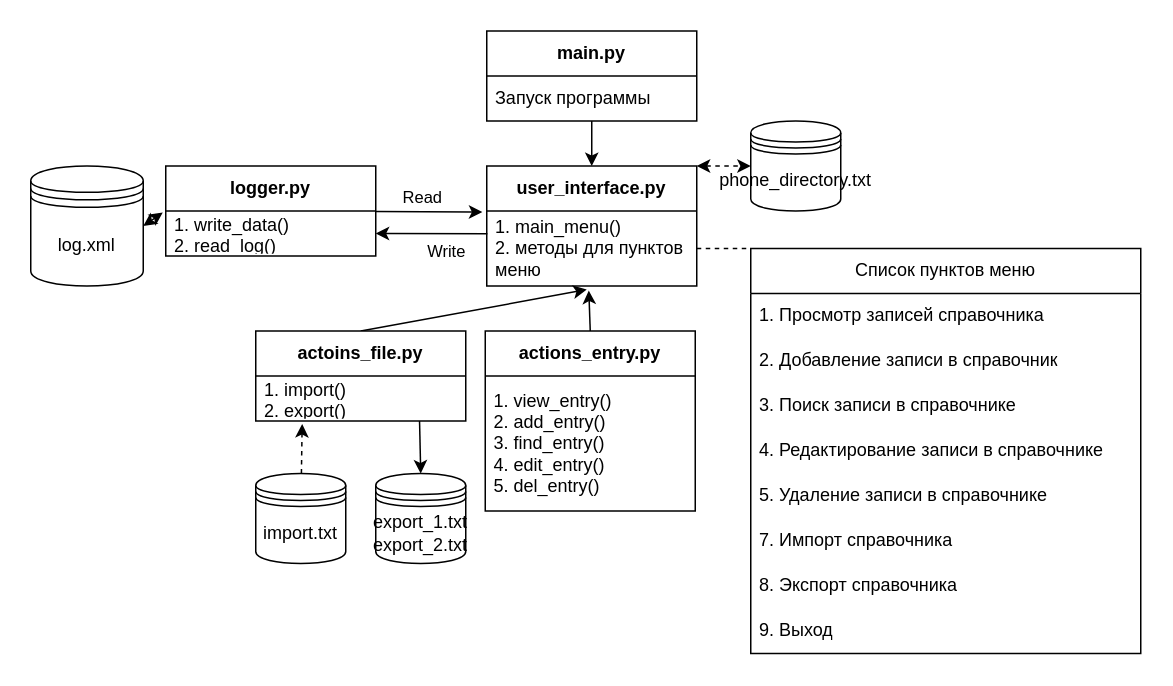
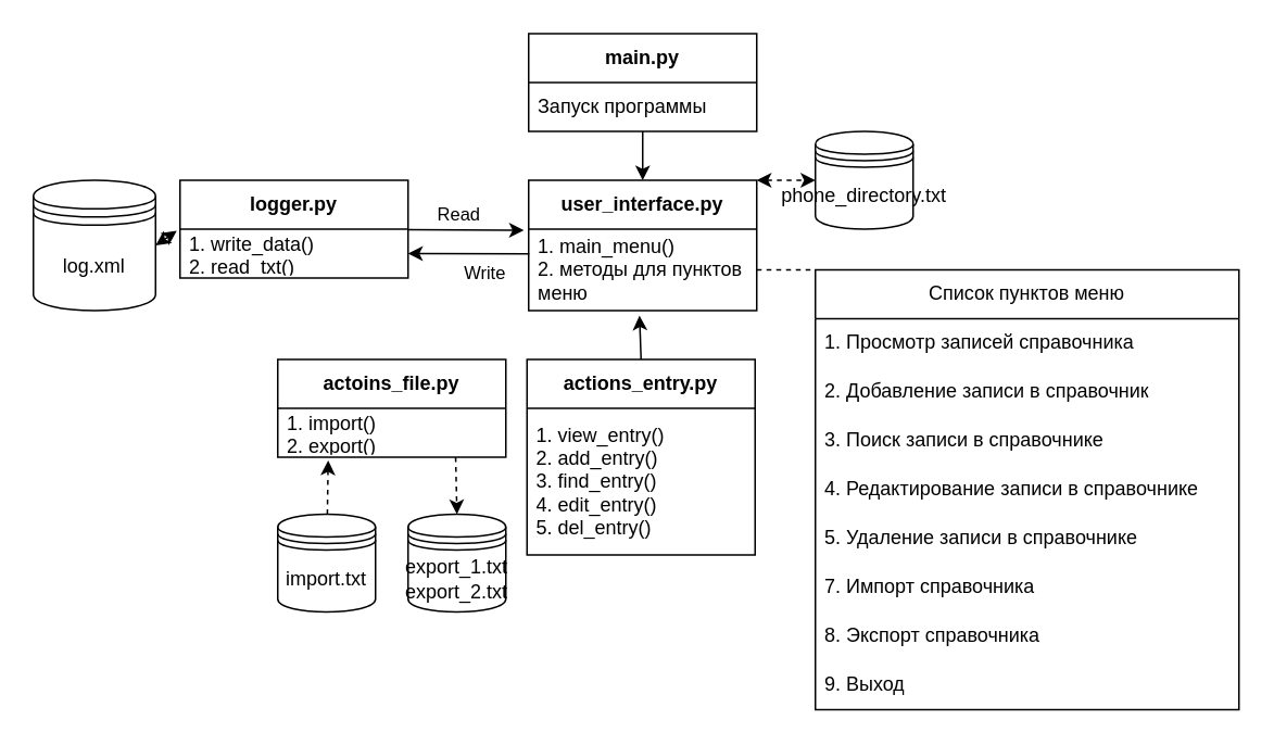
  <mxCell id="0" />
  <mxCell id="1" parent="0" />
  <mxCell id="2" value="" style="edgeStyle=none;html=1;" edge="1" parent="1" source="3" target="6"><mxGeometry relative="1" as="geometry" /></mxCell>
  <mxCell id="3" value="&lt;span style=&quot;font-weight: 700;&quot;&gt;main.py&lt;/span&gt;" style="swimlane;fontStyle=0;childLayout=stackLayout;horizontal=1;startSize=30;horizontalStack=0;resizeParent=1;resizeParentMax=0;resizeLast=0;collapsible=1;marginBottom=0;whiteSpace=wrap;html=1;" vertex="1" parent="1"><mxGeometry x="324" y="20" width="140" height="60" as="geometry" /></mxCell>
  <mxCell id="4" value="Запуск программы" style="text;strokeColor=none;fillColor=none;align=left;verticalAlign=middle;spacingLeft=4;spacingRight=4;overflow=hidden;points=[[0,0.5],[1,0.5]];portConstraint=eastwest;rotatable=0;whiteSpace=wrap;html=1;" vertex="1" parent="3"><mxGeometry y="30" width="140" height="30" as="geometry" /></mxCell>
  <mxCell id="5" style="edgeStyle=none;html=1;exitX=1;exitY=0;exitDx=0;exitDy=0;entryX=0;entryY=0.5;entryDx=0;entryDy=0;dashed=1;startArrow=classic;startFill=1;endArrow=classic;endFill=1;" edge="1" parent="1" source="6" target="31"><mxGeometry relative="1" as="geometry" /></mxCell>
  <mxCell id="6" value="&lt;span style=&quot;font-weight: 700;&quot;&gt;user_interface.py&lt;/span&gt;" style="swimlane;fontStyle=0;childLayout=stackLayout;horizontal=1;startSize=30;horizontalStack=0;resizeParent=1;resizeParentMax=0;resizeLast=0;collapsible=1;marginBottom=0;whiteSpace=wrap;html=1;" vertex="1" parent="1"><mxGeometry x="324" y="110" width="140" height="80" as="geometry" /></mxCell>
  <mxCell id="7" value="1. main_menu()&lt;br&gt;2. методы для пунктов меню" style="text;strokeColor=none;fillColor=none;align=left;verticalAlign=middle;spacingLeft=4;spacingRight=4;overflow=hidden;points=[[0,0.5],[1,0.5]];portConstraint=eastwest;rotatable=0;whiteSpace=wrap;html=1;" vertex="1" parent="6"><mxGeometry y="30" width="140" height="50" as="geometry" /></mxCell>
  <mxCell id="8" style="edgeStyle=none;html=1;entryX=-0.021;entryY=0.014;entryDx=0;entryDy=0;entryPerimeter=0;startArrow=none;startFill=0;" edge="1" parent="1" source="10" target="7"><mxGeometry relative="1" as="geometry" /></mxCell>
  <mxCell id="9" value="Read" style="edgeLabel;html=1;align=center;verticalAlign=middle;resizable=0;points=[];" vertex="1" connectable="0" parent="8"><mxGeometry x="-0.546" y="1" relative="1" as="geometry"><mxPoint x="14" y="-9" as="offset" /></mxGeometry></mxCell>
  <mxCell id="10" value="&lt;span style=&quot;font-weight: 700;&quot;&gt;logger.py&lt;/span&gt;" style="swimlane;fontStyle=0;childLayout=stackLayout;horizontal=1;startSize=30;horizontalStack=0;resizeParent=1;resizeParentMax=0;resizeLast=0;collapsible=1;marginBottom=0;whiteSpace=wrap;html=1;" vertex="1" parent="1"><mxGeometry x="110" y="110" width="140" height="60" as="geometry" /></mxCell>
- <mxCell id="11" value="1. write_data()&lt;br&gt;2. read_log()" style="text;strokeColor=none;fillColor=none;align=left;verticalAlign=middle;spacingLeft=4;spacingRight=4;overflow=hidden;points=[[0,0.5],[1,0.5]];portConstraint=eastwest;rotatable=0;whiteSpace=wrap;html=1;" vertex="1" parent="10"><mxGeometry y="30" width="140" height="30" as="geometry" /></mxCell>
+ <mxCell id="11" value="1. write_data()&lt;br&gt;2. read_txt()" style="text;strokeColor=none;fillColor=none;align=left;verticalAlign=middle;spacingLeft=4;spacingRight=4;overflow=hidden;points=[[0,0.5],[1,0.5]];portConstraint=eastwest;rotatable=0;whiteSpace=wrap;html=1;" vertex="1" parent="10"><mxGeometry y="30" width="140" height="30" as="geometry" /></mxCell>
  <mxCell id="12" style="edgeStyle=none;html=1;exitX=0.5;exitY=0;exitDx=0;exitDy=0;entryX=0.486;entryY=1.061;entryDx=0;entryDy=0;entryPerimeter=0;startArrow=none;startFill=0;" edge="1" parent="1" source="13" target="7"><mxGeometry relative="1" as="geometry" /></mxCell>
  <mxCell id="13" value="&lt;span style=&quot;font-weight: 700;&quot;&gt;actions_entry.py&lt;/span&gt;" style="swimlane;fontStyle=0;childLayout=stackLayout;horizontal=1;startSize=30;horizontalStack=0;resizeParent=1;resizeParentMax=0;resizeLast=0;collapsible=1;marginBottom=0;whiteSpace=wrap;html=1;" vertex="1" parent="1"><mxGeometry x="323" y="220" width="140" height="120" as="geometry" /></mxCell>
  <mxCell id="14" value="1. view_entry()&lt;br&gt;2. add_entry()&lt;br&gt;3. find_entry()&lt;br&gt;4. edit_entry()&lt;br&gt;5. del_entry()&lt;br&gt;" style="text;strokeColor=none;fillColor=none;align=left;verticalAlign=middle;spacingLeft=4;spacingRight=4;overflow=hidden;points=[[0,0.5],[1,0.5]];portConstraint=eastwest;rotatable=0;whiteSpace=wrap;html=1;" vertex="1" parent="13"><mxGeometry y="30" width="140" height="90" as="geometry" /></mxCell>
- <mxCell id="15" style="edgeStyle=none;html=1;exitX=0.5;exitY=0;exitDx=0;exitDy=0;entryX=0.476;entryY=1.048;entryDx=0;entryDy=0;entryPerimeter=0;startArrow=none;startFill=0;" edge="1" parent="1" source="17" target="7"><mxGeometry relative="1" as="geometry" /></mxCell>
- <mxCell id="16" style="edgeStyle=none;html=1;entryX=0.5;entryY=0;entryDx=0;entryDy=0;dashed=0;startArrow=none;startFill=0;endArrow=classic;endFill=1;exitX=0.78;exitY=1;exitDx=0;exitDy=0;exitPerimeter=0;" edge="1" parent="1" source="18" target="34"><mxGeometry relative="1" as="geometry" /></mxCell>
+ <mxCell id="16" style="edgeStyle=none;html=1;entryX=0.5;entryY=0;entryDx=0;entryDy=0;dashed=1;startArrow=none;startFill=0;endArrow=classic;endFill=1;exitX=0.78;exitY=1;exitDx=0;exitDy=0;exitPerimeter=0;" edge="1" parent="1" source="18" target="34"><mxGeometry relative="1" as="geometry" /></mxCell>
  <mxCell id="17" value="&lt;span style=&quot;font-weight: 700;&quot;&gt;actoins_file.py&lt;/span&gt;" style="swimlane;fontStyle=0;childLayout=stackLayout;horizontal=1;startSize=30;horizontalStack=0;resizeParent=1;resizeParentMax=0;resizeLast=0;collapsible=1;marginBottom=0;whiteSpace=wrap;html=1;" vertex="1" parent="1"><mxGeometry x="170" y="220" width="140" height="60" as="geometry" /></mxCell>
  <mxCell id="18" value="1. import()&lt;br&gt;2. export()" style="text;strokeColor=none;fillColor=none;align=left;verticalAlign=middle;spacingLeft=4;spacingRight=4;overflow=hidden;points=[[0,0.5],[1,0.5]];portConstraint=eastwest;rotatable=0;whiteSpace=wrap;html=1;" vertex="1" parent="17"><mxGeometry y="30" width="140" height="30" as="geometry" /></mxCell>
  <mxCell id="19" value="Список пунктов меню" style="swimlane;fontStyle=0;childLayout=stackLayout;horizontal=1;startSize=30;horizontalStack=0;resizeParent=1;resizeParentMax=0;resizeLast=0;collapsible=1;marginBottom=0;whiteSpace=wrap;html=1;" vertex="1" parent="1"><mxGeometry x="500" y="165" width="260" height="270" as="geometry"><mxRectangle x="610" y="150" width="60" height="30" as="alternateBounds" /></mxGeometry></mxCell>
  <mxCell id="20" value="1. Просмотр записей справочника" style="text;strokeColor=none;fillColor=none;align=left;verticalAlign=middle;spacingLeft=4;spacingRight=4;overflow=hidden;points=[[0,0.5],[1,0.5]];portConstraint=eastwest;rotatable=0;whiteSpace=wrap;html=1;" vertex="1" parent="19"><mxGeometry y="30" width="260" height="30" as="geometry" /></mxCell>
  <mxCell id="21" value="2. Добавление записи в справочник" style="text;strokeColor=none;fillColor=none;align=left;verticalAlign=middle;spacingLeft=4;spacingRight=4;overflow=hidden;points=[[0,0.5],[1,0.5]];portConstraint=eastwest;rotatable=0;whiteSpace=wrap;html=1;" vertex="1" parent="19"><mxGeometry y="60" width="260" height="30" as="geometry" /></mxCell>
  <mxCell id="22" value="3. Поиск записи в справочнике" style="text;strokeColor=none;fillColor=none;align=left;verticalAlign=middle;spacingLeft=4;spacingRight=4;overflow=hidden;points=[[0,0.5],[1,0.5]];portConstraint=eastwest;rotatable=0;whiteSpace=wrap;html=1;" vertex="1" parent="19"><mxGeometry y="90" width="260" height="30" as="geometry" /></mxCell>
  <mxCell id="23" value="4. Редактирование записи в справочнике" style="text;strokeColor=none;fillColor=none;align=left;verticalAlign=middle;spacingLeft=4;spacingRight=4;overflow=hidden;points=[[0,0.5],[1,0.5]];portConstraint=eastwest;rotatable=0;whiteSpace=wrap;html=1;" vertex="1" parent="19"><mxGeometry y="120" width="260" height="30" as="geometry" /></mxCell>
  <mxCell id="24" value="5. Удаление записи в справочнике" style="text;strokeColor=none;fillColor=none;align=left;verticalAlign=middle;spacingLeft=4;spacingRight=4;overflow=hidden;points=[[0,0.5],[1,0.5]];portConstraint=eastwest;rotatable=0;whiteSpace=wrap;html=1;" vertex="1" parent="19"><mxGeometry y="150" width="260" height="30" as="geometry" /></mxCell>
  <mxCell id="25" value="7. Импорт справочника" style="text;strokeColor=none;fillColor=none;align=left;verticalAlign=middle;spacingLeft=4;spacingRight=4;overflow=hidden;points=[[0,0.5],[1,0.5]];portConstraint=eastwest;rotatable=0;whiteSpace=wrap;html=1;" vertex="1" parent="19"><mxGeometry y="180" width="260" height="30" as="geometry" /></mxCell>
  <mxCell id="26" value="8. Экспорт справочника" style="text;strokeColor=none;fillColor=none;align=left;verticalAlign=middle;spacingLeft=4;spacingRight=4;overflow=hidden;points=[[0,0.5],[1,0.5]];portConstraint=eastwest;rotatable=0;whiteSpace=wrap;html=1;" vertex="1" parent="19"><mxGeometry y="210" width="260" height="30" as="geometry" /></mxCell>
  <mxCell id="27" value="9. Выход" style="text;strokeColor=none;fillColor=none;align=left;verticalAlign=middle;spacingLeft=4;spacingRight=4;overflow=hidden;points=[[0,0.5],[1,0.5]];portConstraint=eastwest;rotatable=0;whiteSpace=wrap;html=1;" vertex="1" parent="19"><mxGeometry y="240" width="260" height="30" as="geometry" /></mxCell>
  <mxCell id="28" style="edgeStyle=none;html=1;exitX=0.003;exitY=0.303;exitDx=0;exitDy=0;entryX=1;entryY=0.5;entryDx=0;entryDy=0;startArrow=none;startFill=0;exitPerimeter=0;" edge="1" parent="1" source="7" target="11"><mxGeometry relative="1" as="geometry" /></mxCell>
  <mxCell id="29" value="Write" style="edgeLabel;html=1;align=center;verticalAlign=middle;resizable=0;points=[];" vertex="1" connectable="0" parent="28"><mxGeometry x="-0.178" relative="1" as="geometry"><mxPoint x="3" y="11" as="offset" /></mxGeometry></mxCell>
  <mxCell id="30" style="edgeStyle=none;html=1;exitX=1;exitY=0.5;exitDx=0;exitDy=0;entryX=0;entryY=0;entryDx=0;entryDy=0;startArrow=none;startFill=0;endArrow=none;endFill=0;dashed=1;" edge="1" parent="1" source="7" target="19"><mxGeometry relative="1" as="geometry" /></mxCell>
  <mxCell id="31" value="phone_directory.txt" style="shape=datastore;whiteSpace=wrap;html=1;" vertex="1" parent="1"><mxGeometry x="500" y="80" width="60" height="60" as="geometry" /></mxCell>
  <mxCell id="32" value="" style="edgeStyle=none;html=1;dashed=1;startArrow=none;startFill=0;endArrow=classic;endFill=1;entryX=0.221;entryY=1.067;entryDx=0;entryDy=0;entryPerimeter=0;" edge="1" parent="1" source="33" target="18"><mxGeometry relative="1" as="geometry" /></mxCell>
  <mxCell id="33" value="import.txt" style="shape=datastore;whiteSpace=wrap;html=1;" vertex="1" parent="1"><mxGeometry x="170" y="315" width="60" height="60" as="geometry" /></mxCell>
  <mxCell id="34" value="export_1.txt&lt;br&gt;export_2.txt" style="shape=datastore;whiteSpace=wrap;html=1;" vertex="1" parent="1"><mxGeometry x="250" y="315" width="60" height="60" as="geometry" /></mxCell>
  <mxCell id="35" style="edgeStyle=none;html=1;exitX=1;exitY=0.5;exitDx=0;exitDy=0;entryX=-0.014;entryY=0.033;entryDx=0;entryDy=0;entryPerimeter=0;dashed=1;startArrow=classic;startFill=1;endArrow=classic;endFill=1;" edge="1" parent="1" source="36" target="11"><mxGeometry relative="1" as="geometry" /></mxCell>
  <mxCell id="36" value="log.xml" style="shape=datastore;whiteSpace=wrap;html=1;" vertex="1" parent="1"><mxGeometry x="20" y="110" width="75" height="80" as="geometry" /></mxCell>
